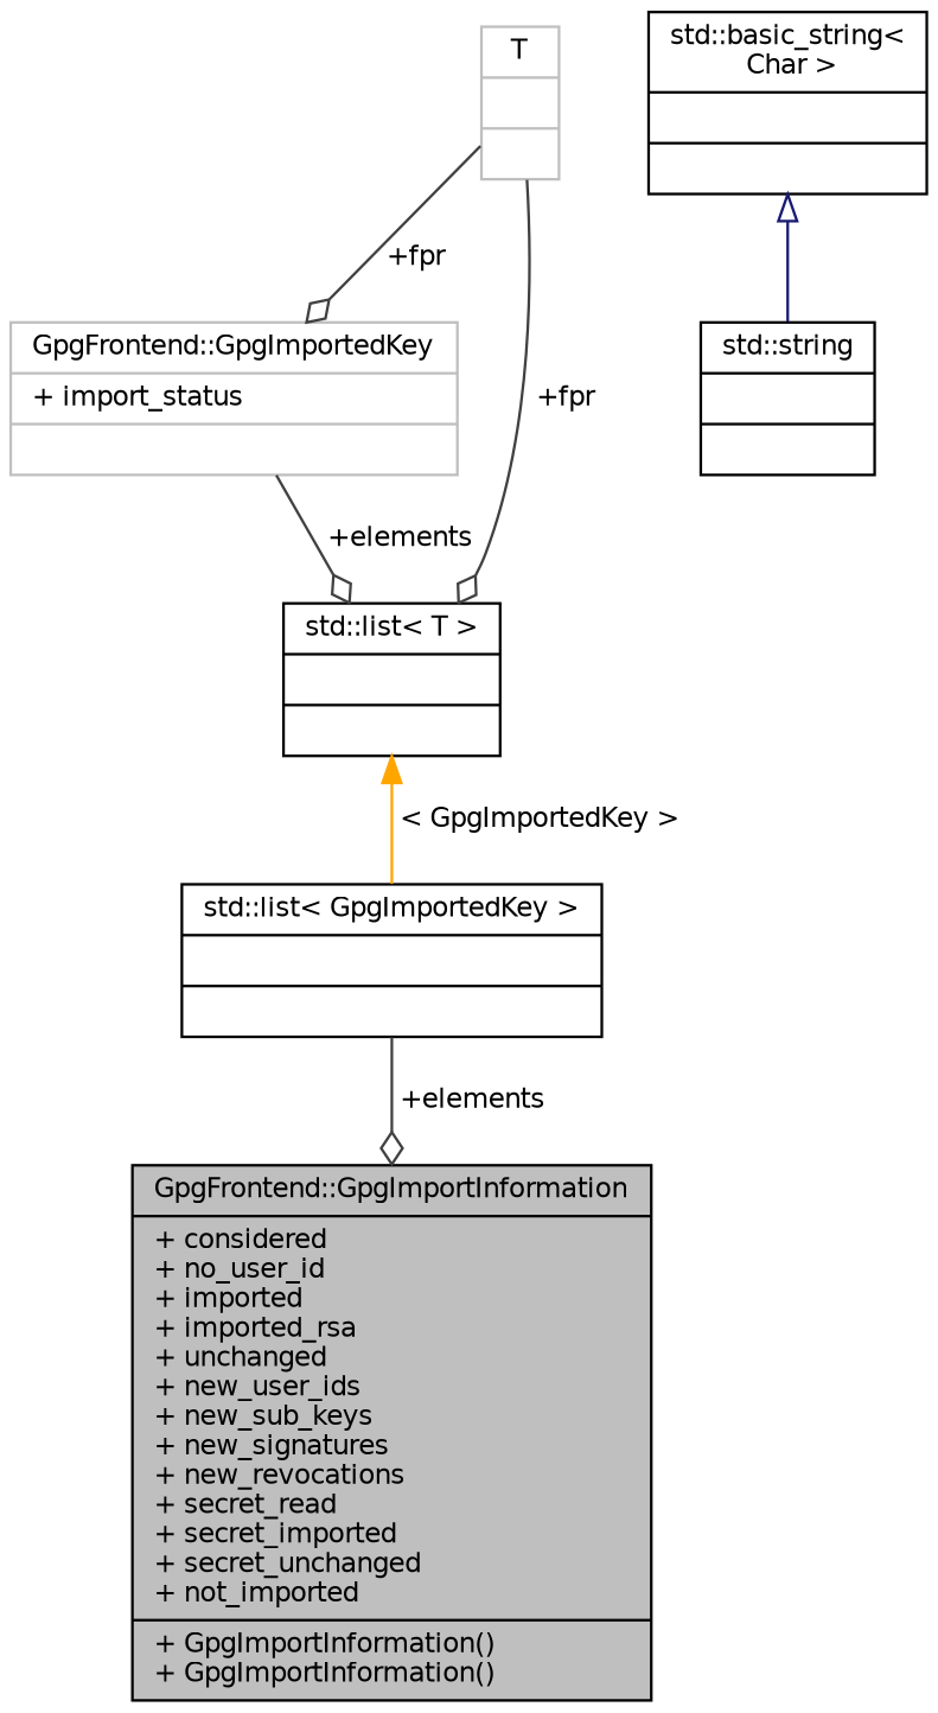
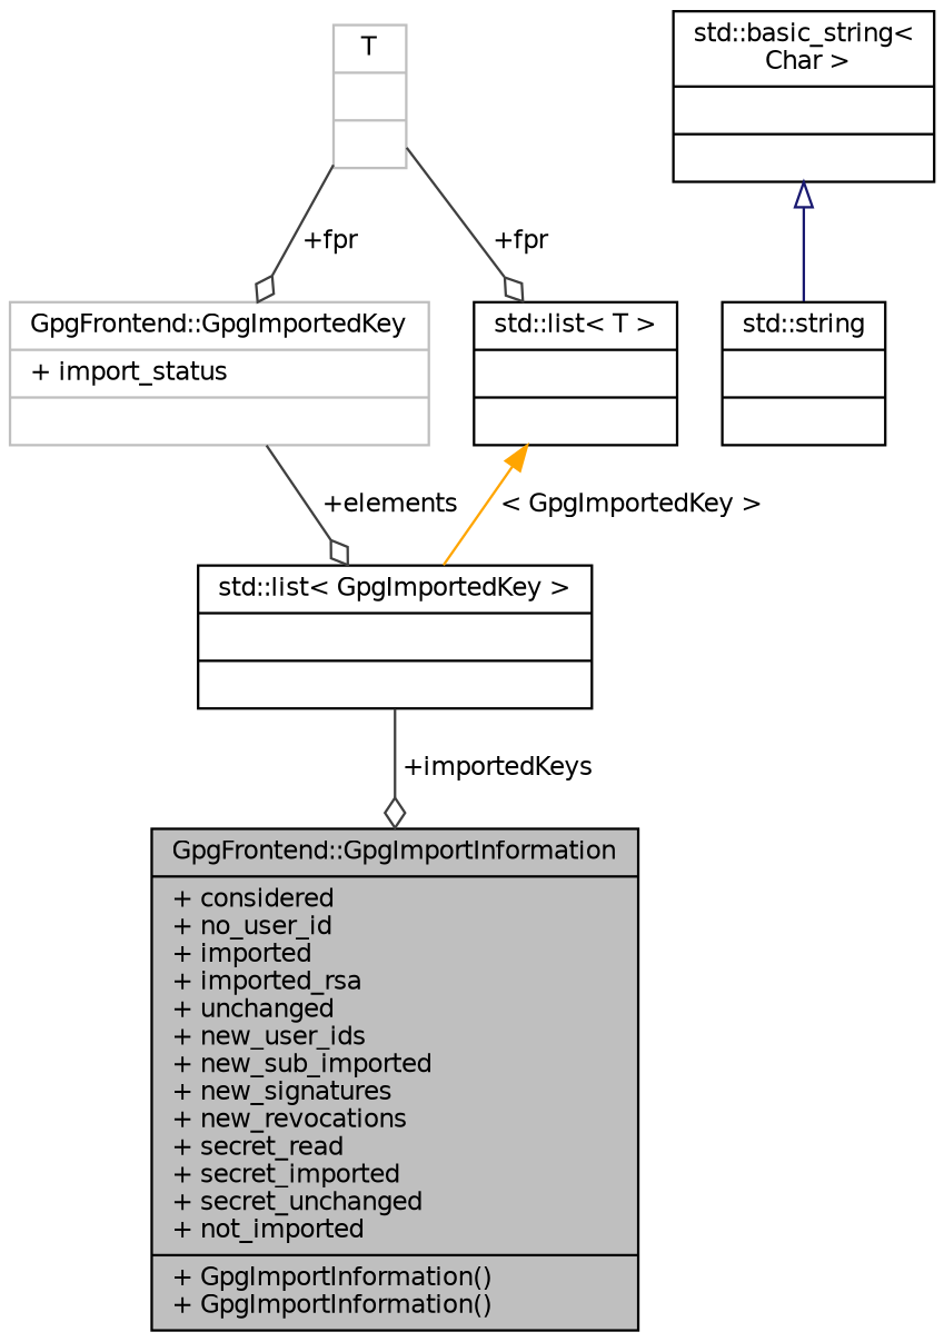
  digraph {
    node [color=black fillcolor=white fontname=Helvetica fontsize=10 shape=record style=filled]
    edge [arrowhead=odiamond color=grey25 fontname=Helvetica fontsize=10 labelfontname=Helvetica labelfontsize=10 style=solid]
-   n1 [fillcolor=grey75 fontcolor=black height=0.2 label="{GpgFrontend::GpgImportInformation\n|+ considered\l+ no_user_id\l+ imported\l+ imported_rsa\l+ unchanged\l+ new_user_ids\l+ new_sub_keys\l+ new_signatures\l+ new_revocations\l+ secret_read\l+ secret_imported\l+ secret_unchanged\l+ not_imported\l|+ GpgImportInformation()\l+ GpgImportInformation()\l}" width=0.4]
+   n1 [fillcolor=grey75 fontcolor=black height=0.2 label="{GpgFrontend::GpgImportInformation\n|+ considered\l+ no_user_id\l+ imported\l+ imported_rsa\l+ unchanged\l+ new_user_ids\l+ new_sub_imported\l+ new_signatures\l+ new_revocations\l+ secret_read\l+ secret_imported\l+ secret_unchanged\l+ not_imported\l|+ GpgImportInformation()\l+ GpgImportInformation()\l}" width=0.4]
    n2 [height=0.2 label="{std::list\< GpgImportedKey \>\n||}" width=0.4]
    n3 [color=grey75 height=0.2 label="{GpgFrontend::GpgImportedKey\n|+ import_status\l|}" width=0.4]
    n4 [height=0.2 label="{std::string\n||}" width=0.4]
    n5 [height=0.2 label="{std::basic_string\<\l Char \>\n||}" width=0.4]
    n6 [height=0.2 label="{std::list\< T \>\n||}" width=0.4]
    n7 [color=grey75 height=0.2 label="{T\n||}" width=0.4]
-   n2 -> n1 [label=" +elements"]
-   n3 -> n6 [label=" +elements"]
+   n2 -> n1 [label=" +importedKeys"]
+   n3 -> n2 [label=" +elements"]
    n5 -> n4 [arrowtail=onormal color=midnightblue dir=back arrowhead=""]
    n6 -> n2 [color=orange dir=back label=" \< GpgImportedKey \>" arrowhead=""]
    n7 -> n3 [label=" +fpr"]
    n7 -> n6 [label=" +fpr"]
  }
